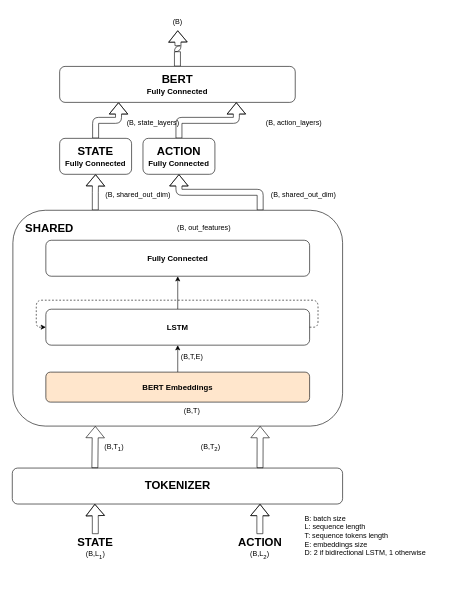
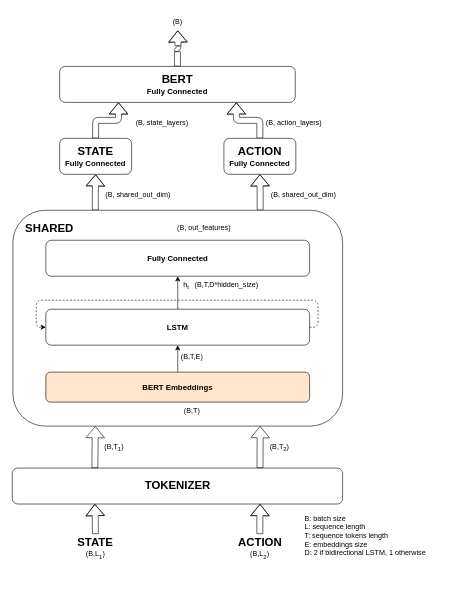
  <mxCell id="0" />
  <mxCell id="1" parent="0" />
  <mxCell id="2" style="edgeStyle=orthogonalEdgeStyle;rounded=1;orthogonalLoop=1;jettySize=auto;html=1;exitX=0.25;exitY=0;exitDx=0;exitDy=0;fontSize=13;shape=flexArrow;" parent="1" source="4" target="19" edge="1"><mxGeometry relative="1" as="geometry" /></mxCell>
  <mxCell id="3" style="edgeStyle=orthogonalEdgeStyle;rounded=1;orthogonalLoop=1;jettySize=auto;html=1;exitX=0.75;exitY=0;exitDx=0;exitDy=0;entryX=0.5;entryY=1;entryDx=0;entryDy=0;fontSize=13;shape=flexArrow;" parent="1" source="4" target="23" edge="1"><mxGeometry relative="1" as="geometry" /></mxCell>
  <mxCell id="4" value="" style="rounded=1;whiteSpace=wrap;html=1;" parent="1" vertex="1"><mxGeometry x="21" y="350" width="550" height="360" as="geometry" /></mxCell>
  <mxCell id="5" value="" style="edgeStyle=orthogonalEdgeStyle;rounded=1;orthogonalLoop=1;jettySize=auto;html=1;" parent="1" source="6" target="13" edge="1"><mxGeometry relative="1" as="geometry" /></mxCell>
  <mxCell id="6" value="&lt;b&gt;&lt;font style=&quot;font-size: 13px&quot;&gt;BERT Embeddings&lt;/font&gt;&lt;/b&gt;" style="rounded=1;whiteSpace=wrap;html=1;fillColor=#ffe6cc;" parent="1" vertex="1"><mxGeometry x="76" y="620" width="440" height="50" as="geometry" /></mxCell>
  <mxCell id="7" value="&lt;b&gt;&lt;font style=&quot;font-size: 19px&quot;&gt;SHARED&lt;/font&gt;&lt;/b&gt;" style="text;html=1;strokeColor=none;fillColor=none;align=center;verticalAlign=middle;whiteSpace=wrap;rounded=1;" parent="1" vertex="1"><mxGeometry x="32" y="360" width="100" height="40" as="geometry" /></mxCell>
  <mxCell id="8" style="edgeStyle=orthogonalEdgeStyle;shape=flexArrow;rounded=1;orthogonalLoop=1;jettySize=auto;html=1;exitX=0.5;exitY=0;exitDx=0;exitDy=0;entryX=0.25;entryY=1;entryDx=0;entryDy=0;fontSize=19;" parent="1" source="9" target="14" edge="1"><mxGeometry relative="1" as="geometry" /></mxCell>
  <mxCell id="9" value="&lt;b&gt;STATE&lt;/b&gt;" style="text;html=1;strokeColor=none;fillColor=none;align=center;verticalAlign=middle;whiteSpace=wrap;rounded=1;fontSize=19;" parent="1" vertex="1"><mxGeometry x="122" y="890" width="73" height="30" as="geometry" /></mxCell>
  <mxCell id="10" style="edgeStyle=orthogonalEdgeStyle;shape=flexArrow;rounded=1;orthogonalLoop=1;jettySize=auto;html=1;exitX=0.5;exitY=0;exitDx=0;exitDy=0;entryX=0.75;entryY=1;entryDx=0;entryDy=0;fontSize=19;" parent="1" source="11" target="14" edge="1"><mxGeometry relative="1" as="geometry" /></mxCell>
  <mxCell id="11" value="&lt;b&gt;ACTION&lt;/b&gt;" style="text;html=1;strokeColor=none;fillColor=none;align=center;verticalAlign=middle;whiteSpace=wrap;rounded=1;fontSize=19;" parent="1" vertex="1"><mxGeometry x="393.5" y="890" width="79" height="30" as="geometry" /></mxCell>
  <mxCell id="12" value="" style="edgeStyle=orthogonalEdgeStyle;rounded=1;orthogonalLoop=1;jettySize=auto;html=1;" parent="1" source="13" target="24" edge="1"><mxGeometry relative="1" as="geometry" /></mxCell>
  <mxCell id="13" value="&lt;b&gt;&lt;font style=&quot;font-size: 13px&quot;&gt;LSTM&lt;/font&gt;&lt;/b&gt;" style="rounded=1;whiteSpace=wrap;html=1;" parent="1" vertex="1"><mxGeometry x="76" y="515" width="440" height="60" as="geometry" /></mxCell>
  <mxCell id="14" value="" style="rounded=1;whiteSpace=wrap;html=1;fontSize=13;" parent="1" vertex="1"><mxGeometry x="20" y="780" width="551" height="60" as="geometry" /></mxCell>
  <mxCell id="15" value="" style="shape=flexArrow;endArrow=classic;html=1;rounded=1;fontSize=13;exitX=0.75;exitY=0;exitDx=0;exitDy=0;entryX=0.75;entryY=1;entryDx=0;entryDy=0;" parent="1" source="14" edge="1"><mxGeometry width="50" height="50" relative="1" as="geometry"><mxPoint x="272" y="760" as="sourcePoint" /><mxPoint x="433.5" y="710" as="targetPoint" /></mxGeometry></mxCell>
  <mxCell id="16" value="" style="shape=flexArrow;endArrow=classic;html=1;rounded=1;fontSize=13;exitX=0.25;exitY=0;exitDx=0;exitDy=0;entryX=0.25;entryY=1;entryDx=0;entryDy=0;" parent="1" source="14" edge="1"><mxGeometry width="50" height="50" relative="1" as="geometry"><mxPoint x="272" y="760" as="sourcePoint" /><mxPoint x="158.5" y="710" as="targetPoint" /></mxGeometry></mxCell>
  <mxCell id="17" value="&lt;b&gt;&lt;font style=&quot;font-size: 19px&quot;&gt;TOKENIZER&lt;/font&gt;&lt;/b&gt;" style="text;html=1;strokeColor=none;fillColor=none;align=center;verticalAlign=middle;whiteSpace=wrap;rounded=1;" parent="1" vertex="1"><mxGeometry x="219" y="790" width="154" height="40" as="geometry" /></mxCell>
  <mxCell id="18" style="edgeStyle=orthogonalEdgeStyle;shape=flexArrow;rounded=1;orthogonalLoop=1;jettySize=auto;html=1;exitX=0.5;exitY=0;exitDx=0;exitDy=0;entryX=0.25;entryY=1;entryDx=0;entryDy=0;fontSize=13;" parent="1" source="19" target="21" edge="1"><mxGeometry relative="1" as="geometry" /></mxCell>
  <mxCell id="19" value="&lt;b&gt;&lt;font style=&quot;font-size: 19px&quot;&gt;STATE&lt;/font&gt;&lt;br&gt;Fully Connected&lt;br&gt;&lt;/b&gt;" style="rounded=1;whiteSpace=wrap;html=1;fontSize=13;" parent="1" vertex="1"><mxGeometry x="99" y="230" width="120" height="60" as="geometry" /></mxCell>
  <mxCell id="20" style="edgeStyle=orthogonalEdgeStyle;shape=flexArrow;rounded=1;orthogonalLoop=1;jettySize=auto;html=1;exitX=0.5;exitY=0;exitDx=0;exitDy=0;fontSize=13;" parent="1" source="21" edge="1"><mxGeometry relative="1" as="geometry"><mxPoint x="296" y="50" as="targetPoint" /></mxGeometry></mxCell>
  <mxCell id="21" value="&lt;b&gt;&lt;font style=&quot;font-size: 19px&quot;&gt;BERT&lt;/font&gt;&lt;br&gt;Fully Connected&lt;/b&gt;" style="rounded=1;whiteSpace=wrap;html=1;fontSize=13;" parent="1" vertex="1"><mxGeometry x="99" y="110" width="393" height="60" as="geometry" /></mxCell>
  <mxCell id="22" style="edgeStyle=orthogonalEdgeStyle;shape=flexArrow;rounded=1;orthogonalLoop=1;jettySize=auto;html=1;exitX=0.5;exitY=0;exitDx=0;exitDy=0;entryX=0.75;entryY=1;entryDx=0;entryDy=0;fontSize=13;" parent="1" source="23" target="21" edge="1"><mxGeometry relative="1" as="geometry" /></mxCell>
- <mxCell id="23" value="&lt;b&gt;&lt;font style=&quot;font-size: 19px&quot;&gt;ACTION&lt;/font&gt;&lt;br&gt;Fully Connected&lt;br&gt;&lt;/b&gt;" style="rounded=1;whiteSpace=wrap;html=1;fontSize=13;" parent="1" vertex="1"><mxGeometry x="238" y="230" width="120" height="60" as="geometry" /></mxCell>
+ <mxCell id="23" value="&lt;b&gt;&lt;font style=&quot;font-size: 19px&quot;&gt;ACTION&lt;/font&gt;&lt;br&gt;Fully Connected&lt;br&gt;&lt;/b&gt;" style="rounded=1;whiteSpace=wrap;html=1;fontSize=13;" parent="1" vertex="1"><mxGeometry x="373" y="230" width="120" height="60" as="geometry" /></mxCell>
  <mxCell id="24" value="&lt;b&gt;&lt;font style=&quot;font-size: 13px&quot;&gt;Fully Connected&lt;/font&gt;&lt;/b&gt;" style="rounded=1;whiteSpace=wrap;html=1;" parent="1" vertex="1"><mxGeometry x="76" y="400" width="440" height="60" as="geometry" /></mxCell>
  <mxCell id="25" style="edgeStyle=orthogonalEdgeStyle;rounded=1;orthogonalLoop=1;jettySize=auto;html=1;exitX=1;exitY=0.5;exitDx=0;exitDy=0;entryX=0;entryY=0.5;entryDx=0;entryDy=0;dashed=1;" parent="1" source="13" target="13" edge="1"><mxGeometry relative="1" as="geometry"><Array as="points"><mxPoint x="530" y="545" /><mxPoint x="530" y="500" /><mxPoint x="60" y="500" /><mxPoint x="60" y="545" /></Array></mxGeometry></mxCell>
+ <mxCell id="26" value="h&lt;sub&gt;t&amp;nbsp;&lt;/sub&gt;&amp;nbsp; (B,T,D*hidden_size)" style="text;html=1;strokeColor=none;fillColor=none;align=center;verticalAlign=middle;whiteSpace=wrap;rounded=1;" parent="1" vertex="1"><mxGeometry x="290" y="460" width="156" height="30" as="geometry" /></mxCell>
  <mxCell id="27" value="(B,L&lt;sub&gt;1&lt;/sub&gt;)" style="text;html=1;strokeColor=none;fillColor=none;align=center;verticalAlign=middle;whiteSpace=wrap;rounded=1;" parent="1" vertex="1"><mxGeometry x="128.5" y="910" width="60" height="30" as="geometry" /></mxCell>
  <mxCell id="28" value="(B,L&lt;sub&gt;2&lt;/sub&gt;)" style="text;html=1;strokeColor=none;fillColor=none;align=center;verticalAlign=middle;whiteSpace=wrap;rounded=1;" parent="1" vertex="1"><mxGeometry x="403" y="910" width="60" height="30" as="geometry" /></mxCell>
- <mxCell id="29" value="(B,T&lt;sub&gt;2&lt;/sub&gt;)" style="text;html=1;strokeColor=none;fillColor=none;align=center;verticalAlign=middle;whiteSpace=wrap;rounded=1;" parent="1" vertex="1"><mxGeometry x="321" y="730" width="60" height="30" as="geometry" /></mxCell>
+ <mxCell id="29" value="(B,T&lt;sub&gt;2&lt;/sub&gt;)" style="text;html=1;strokeColor=none;fillColor=none;align=center;verticalAlign=middle;whiteSpace=wrap;rounded=1;" parent="1" vertex="1"><mxGeometry x="436" y="730" width="60" height="30" as="geometry" /></mxCell>
  <mxCell id="30" value="(B,T&lt;sub&gt;1&lt;/sub&gt;)" style="text;html=1;strokeColor=none;fillColor=none;align=center;verticalAlign=middle;whiteSpace=wrap;rounded=1;" parent="1" vertex="1"><mxGeometry x="160" y="730" width="60" height="30" as="geometry" /></mxCell>
  <mxCell id="31" value="(B,T,E)" style="text;html=1;strokeColor=none;fillColor=none;align=center;verticalAlign=middle;whiteSpace=wrap;rounded=1;" parent="1" vertex="1"><mxGeometry x="290" y="580" width="60" height="30" as="geometry" /></mxCell>
  <mxCell id="32" value="(B, out_features)" style="text;html=1;strokeColor=none;fillColor=none;align=center;verticalAlign=middle;whiteSpace=wrap;rounded=1;" parent="1" vertex="1"><mxGeometry x="290" y="365" width="100" height="30" as="geometry" /></mxCell>
  <mxCell id="33" value="(B,T)" style="text;html=1;strokeColor=none;fillColor=none;align=center;verticalAlign=middle;whiteSpace=wrap;rounded=1;" parent="1" vertex="1"><mxGeometry x="290" y="670" width="60" height="30" as="geometry" /></mxCell>
  <mxCell id="34" value="&lt;div&gt;B: batch size&lt;/div&gt;&lt;div&gt;L: sequence length&lt;/div&gt;&lt;div&gt;T: sequence tokens length&lt;/div&gt;&lt;div&gt;E: embeddings size&lt;/div&gt;&lt;div&gt;D: 2 if bidirectional LSTM, 1 otherwise&lt;/div&gt;&lt;div&gt;&lt;br&gt;&lt;/div&gt;" style="text;html=1;strokeColor=none;fillColor=none;align=left;verticalAlign=middle;whiteSpace=wrap;rounded=1;" parent="1" vertex="1"><mxGeometry x="506" y="820" width="221" height="160" as="geometry" /></mxCell>
  <mxCell id="35" value="(B, shared_out_dim)" style="text;html=1;strokeColor=none;fillColor=none;align=center;verticalAlign=middle;whiteSpace=wrap;rounded=1;" parent="1" vertex="1"><mxGeometry x="436" y="310" width="140" height="30" as="geometry" /></mxCell>
  <mxCell id="36" value="(B, shared_out_dim)" style="text;html=1;strokeColor=none;fillColor=none;align=center;verticalAlign=middle;whiteSpace=wrap;rounded=1;" parent="1" vertex="1"><mxGeometry x="160" y="310" width="140" height="30" as="geometry" /></mxCell>
- <mxCell id="37" value="(B, state_layers)" style="text;html=1;strokeColor=none;fillColor=none;align=center;verticalAlign=middle;whiteSpace=wrap;rounded=1;" parent="1" vertex="1"><mxGeometry x="200" y="190" width="110" height="30" as="geometry" /></mxCell>
+ <mxCell id="37" value="(B, state_layers)" style="text;html=1;strokeColor=none;fillColor=none;align=center;verticalAlign=middle;whiteSpace=wrap;rounded=1;" parent="1" vertex="1"><mxGeometry x="215" y="190" width="110" height="30" as="geometry" /></mxCell>
  <mxCell id="38" value="(B, action_layers)" style="text;html=1;strokeColor=none;fillColor=none;align=center;verticalAlign=middle;whiteSpace=wrap;rounded=1;" parent="1" vertex="1"><mxGeometry x="420" y="190" width="140" height="30" as="geometry" /></mxCell>
  <mxCell id="39" value="(B)" style="text;html=1;strokeColor=none;fillColor=none;align=center;verticalAlign=middle;whiteSpace=wrap;rounded=1;" parent="1" vertex="1"><mxGeometry x="226" y="20" width="140" height="30" as="geometry" /></mxCell>
